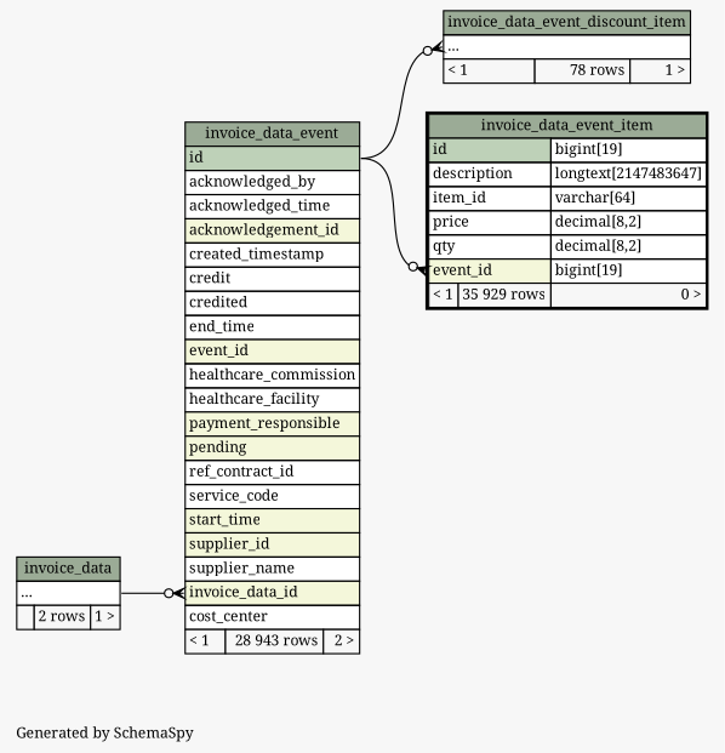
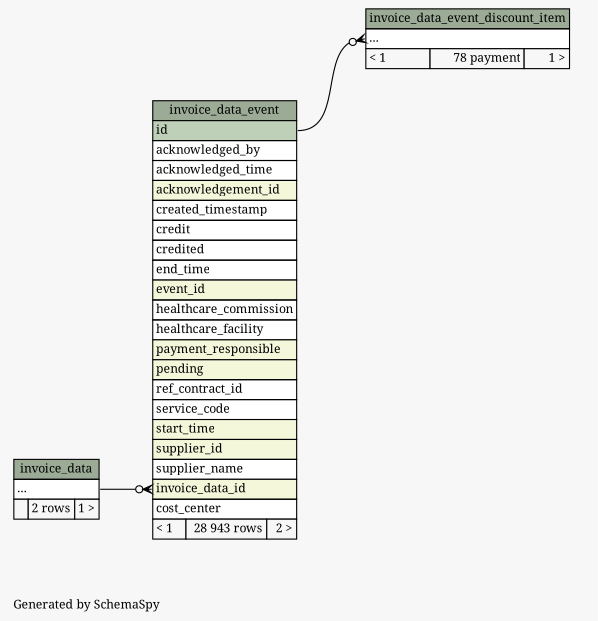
  digraph {
    bgcolor="#f7f7f7"
    fontname="Noto Serif"
    fontsize=11
    label="\nGenerated by SchemaSpy"
    labeljust=l
    nodesep=0.18
    rankdir=RL
    ranksep=0.46
    node [fontname="Noto Serif" fontsize=11 shape=plaintext]
    edge [arrowhead=none arrowsize=0.8 arrowtail=crowodot dir=back fontname="Noto Serif" headport="id:e"]
    n1 [label=<     <TABLE BORDER="0" CELLBORDER="1" CELLSPACING="0" BGCOLOR="#ffffff">       <TR><TD COLSPAN="3" BGCOLOR="#9bab96" ALIGN="CENTER">invoice_data_event</TD></TR>       <TR><TD PORT="id" COLSPAN="3" BGCOLOR="#bed1b8" ALIGN="LEFT">id</TD></TR>       <TR><TD PORT="acknowledged_by" COLSPAN="3" ALIGN="LEFT">acknowledged_by</TD></TR>       <TR><TD PORT="acknowledged_time" COLSPAN="3" ALIGN="LEFT">acknowledged_time</TD></TR>       <TR><TD PORT="acknowledgement_id" COLSPAN="3" BGCOLOR="#f4f7da" ALIGN="LEFT">acknowledgement_id</TD></TR>       <TR><TD PORT="created_timestamp" COLSPAN="3" ALIGN="LEFT">created_timestamp</TD></TR>       <TR><TD PORT="credit" COLSPAN="3" ALIGN="LEFT">credit</TD></TR>       <TR><TD PORT="credited" COLSPAN="3" ALIGN="LEFT">credited</TD></TR>       <TR><TD PORT="end_time" COLSPAN="3" ALIGN="LEFT">end_time</TD></TR>       <TR><TD PORT="event_id" COLSPAN="3" BGCOLOR="#f4f7da" ALIGN="LEFT">event_id</TD></TR>       <TR><TD PORT="healthcare_commission" COLSPAN="3" ALIGN="LEFT">healthcare_commission</TD></TR>       <TR><TD PORT="healthcare_facility" COLSPAN="3" ALIGN="LEFT">healthcare_facility</TD></TR>       <TR><TD PORT="payment_responsible" COLSPAN="3" BGCOLOR="#f4f7da" ALIGN="LEFT">payment_responsible</TD></TR>       <TR><TD PORT="pending" COLSPAN="3" BGCOLOR="#f4f7da" ALIGN="LEFT">pending</TD></TR>       <TR><TD PORT="ref_contract_id" COLSPAN="3" ALIGN="LEFT">ref_contract_id</TD></TR>       <TR><TD PORT="service_code" COLSPAN="3" ALIGN="LEFT">service_code</TD></TR>       <TR><TD PORT="start_time" COLSPAN="3" BGCOLOR="#f4f7da" ALIGN="LEFT">start_time</TD></TR>       <TR><TD PORT="supplier_id" COLSPAN="3" BGCOLOR="#f4f7da" ALIGN="LEFT">supplier_id</TD></TR>       <TR><TD PORT="supplier_name" COLSPAN="3" ALIGN="LEFT">supplier_name</TD></TR>       <TR><TD PORT="invoice_data_id" COLSPAN="3" BGCOLOR="#f4f7da" ALIGN="LEFT">invoice_data_id</TD></TR>       <TR><TD PORT="cost_center" COLSPAN="3" ALIGN="LEFT">cost_center</TD></TR>       <TR><TD ALIGN="LEFT" BGCOLOR="#f7f7f7">&lt; 1</TD><TD ALIGN="RIGHT" BGCOLOR="#f7f7f7">28 943 rows</TD><TD ALIGN="RIGHT" BGCOLOR="#f7f7f7">2 &gt;</TD></TR>     </TABLE>>]
    n2 [label=<     <TABLE BORDER="0" CELLBORDER="1" CELLSPACING="0" BGCOLOR="#ffffff">       <TR><TD COLSPAN="3" BGCOLOR="#9bab96" ALIGN="CENTER">invoice_data</TD></TR>       <TR><TD PORT="elipses" COLSPAN="3" ALIGN="LEFT">...</TD></TR>       <TR><TD ALIGN="LEFT" BGCOLOR="#f7f7f7">  </TD><TD ALIGN="RIGHT" BGCOLOR="#f7f7f7">2 rows</TD><TD ALIGN="RIGHT" BGCOLOR="#f7f7f7">1 &gt;</TD></TR>     </TABLE>>]
-   n3 [label=<     <TABLE BORDER="0" CELLBORDER="1" CELLSPACING="0" BGCOLOR="#ffffff">       <TR><TD COLSPAN="3" BGCOLOR="#9bab96" ALIGN="CENTER">invoice_data_event_discount_item</TD></TR>       <TR><TD PORT="elipses" COLSPAN="3" ALIGN="LEFT">...</TD></TR>       <TR><TD ALIGN="LEFT" BGCOLOR="#f7f7f7">&lt; 1</TD><TD ALIGN="RIGHT" BGCOLOR="#f7f7f7">78 rows</TD><TD ALIGN="RIGHT" BGCOLOR="#f7f7f7">1 &gt;</TD></TR>     </TABLE>>]
-   n4 [label=<     <TABLE BORDER="2" CELLBORDER="1" CELLSPACING="0" BGCOLOR="#ffffff">       <TR><TD COLSPAN="3" BGCOLOR="#9bab96" ALIGN="CENTER">invoice_data_event_item</TD></TR>       <TR><TD PORT="id" COLSPAN="2" BGCOLOR="#bed1b8" ALIGN="LEFT">id</TD><TD PORT="id.type" ALIGN="LEFT">bigint[19]</TD></TR>       <TR><TD PORT="description" COLSPAN="2" ALIGN="LEFT">description</TD><TD PORT="description.type" ALIGN="LEFT">longtext[2147483647]</TD></TR>       <TR><TD PORT="item_id" COLSPAN="2" ALIGN="LEFT">item_id</TD><TD PORT="item_id.type" ALIGN="LEFT">varchar[64]</TD></TR>       <TR><TD PORT="price" COLSPAN="2" ALIGN="LEFT">price</TD><TD PORT="price.type" ALIGN="LEFT">decimal[8,2]</TD></TR>       <TR><TD PORT="qty" COLSPAN="2" ALIGN="LEFT">qty</TD><TD PORT="qty.type" ALIGN="LEFT">decimal[8,2]</TD></TR>       <TR><TD PORT="event_id" COLSPAN="2" BGCOLOR="#f4f7da" ALIGN="LEFT">event_id</TD><TD PORT="event_id.type" ALIGN="LEFT">bigint[19]</TD></TR>       <TR><TD ALIGN="LEFT" BGCOLOR="#f7f7f7">&lt; 1</TD><TD ALIGN="RIGHT" BGCOLOR="#f7f7f7">35 929 rows</TD><TD ALIGN="RIGHT" BGCOLOR="#f7f7f7">0 &gt;</TD></TR>     </TABLE>>]
+   n3 [label=<     <TABLE BORDER="0" CELLBORDER="1" CELLSPACING="0" BGCOLOR="#ffffff">       <TR><TD COLSPAN="3" BGCOLOR="#9bab96" ALIGN="CENTER">invoice_data_event_discount_item</TD></TR>       <TR><TD PORT="elipses" COLSPAN="3" ALIGN="LEFT">...</TD></TR>       <TR><TD ALIGN="LEFT" BGCOLOR="#f7f7f7">&lt; 1</TD><TD ALIGN="RIGHT" BGCOLOR="#f7f7f7">78 payment</TD><TD ALIGN="RIGHT" BGCOLOR="#f7f7f7">1 &gt;</TD></TR>     </TABLE>>]
    n1 -> n2 [headport="elipses:e" tailport="invoice_data_id:w"]
    n3 -> n1 [tailport="elipses:w"]
-   n4 -> n1 [tailport="event_id:w"]
  }
